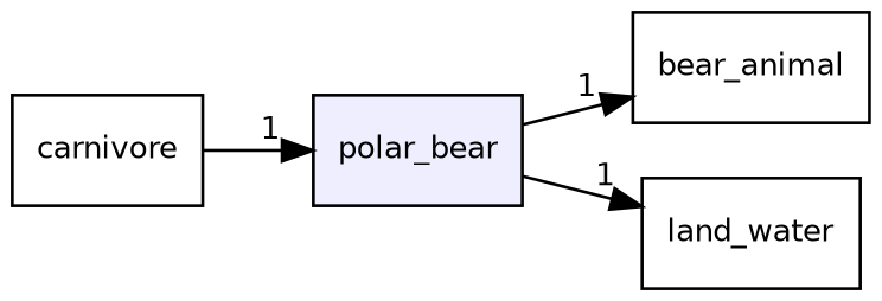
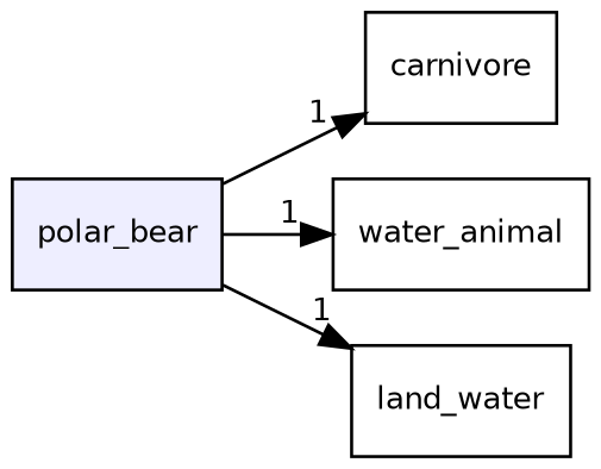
  digraph {
    compound=true
    rankdir=LR
    node [fontname=Helvetica fontsize=10 shape=box]
    edge [headlabel=1 labeldistance=1.5 labelfontname=Helvetica labelfontsize=10]
    n1 [fillcolor="#eeeeff" label=polar_bear pencolor=black style=filled]
    n2 [label=carnivore]
-   n3 [label=bear_animal]
+   n3 [label=water_animal]
    n4 [label=land_water]
-   n2 -> n1
+   n1 -> n2
    n1 -> n3
    n1 -> n4
  }
